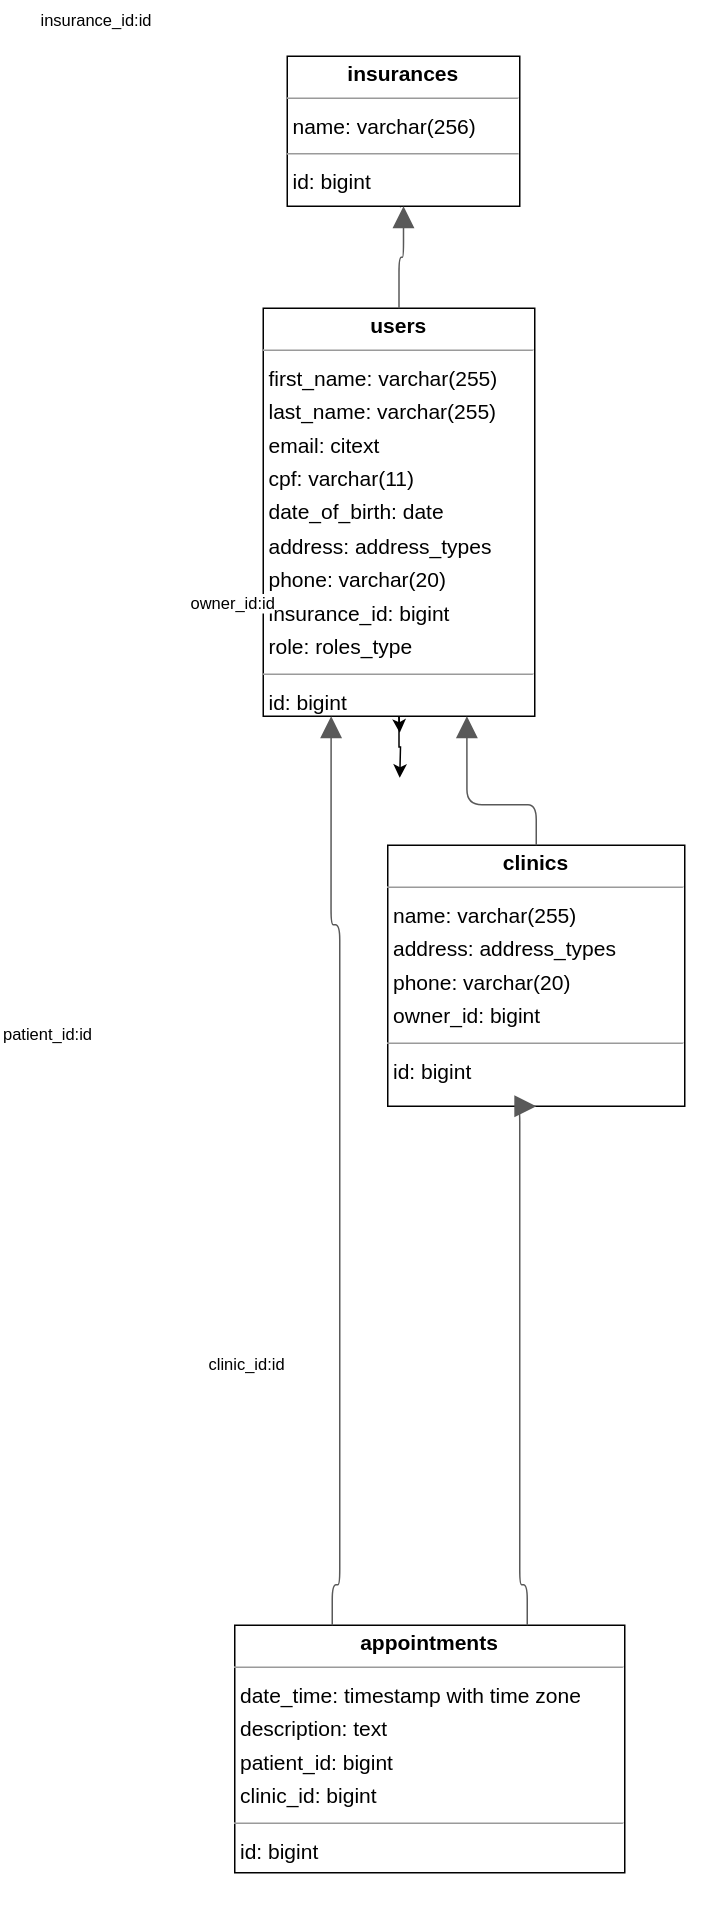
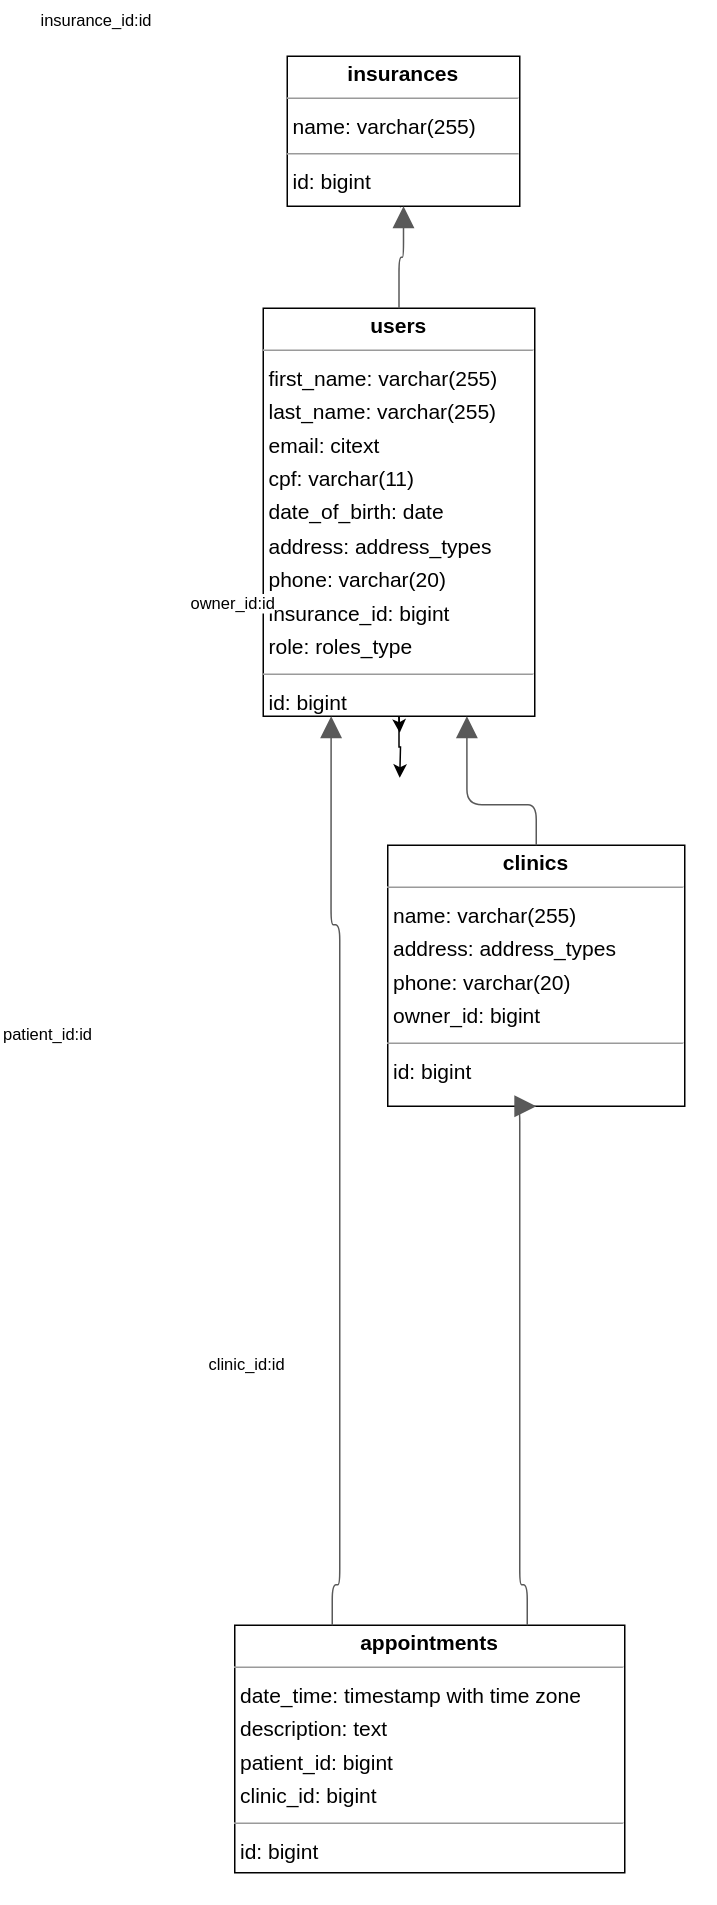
  <mxCell id="0" />
  <mxCell id="1" parent="0" />
  <mxCell id="2" value="&lt;p style=&quot;margin:0px;margin-top:4px;text-align:center;&quot;&gt;&lt;b&gt;appointments&lt;/b&gt;&lt;/p&gt;&lt;hr size=&quot;1&quot;/&gt;&lt;p style=&quot;margin:0 0 0 4px;line-height:1.6;&quot;&gt; date_time: timestamp with time zone&lt;br/&gt; description: text&lt;br/&gt; patient_id: bigint&lt;br/&gt; clinic_id: bigint&lt;/p&gt;&lt;hr size=&quot;1&quot;/&gt;&lt;p style=&quot;margin:0 0 0 4px;line-height:1.6;&quot;&gt; id: bigint&lt;/p&gt;" style="verticalAlign=top;align=left;overflow=fill;fontSize=14;fontFamily=Helvetica;html=1;rounded=0;shadow=0;comic=0;labelBackgroundColor=none;strokeWidth=1;" parent="1" vertex="1"><mxGeometry x="20" y="1066" width="260" height="165" as="geometry" /></mxCell>
  <mxCell id="3" value="&lt;p style=&quot;margin:0px;margin-top:4px;text-align:center;&quot;&gt;&lt;b&gt;clinics&lt;/b&gt;&lt;/p&gt;&lt;hr size=&quot;1&quot;/&gt;&lt;p style=&quot;margin:0 0 0 4px;line-height:1.6;&quot;&gt; name: varchar(255)&lt;br/&gt; address: address_types&lt;br/&gt; phone: varchar(20)&lt;br/&gt; owner_id: bigint&lt;/p&gt;&lt;hr size=&quot;1&quot;/&gt;&lt;p style=&quot;margin:0 0 0 4px;line-height:1.6;&quot;&gt; id: bigint&lt;/p&gt;" style="verticalAlign=top;align=left;overflow=fill;fontSize=14;fontFamily=Helvetica;html=1;rounded=0;shadow=0;comic=0;labelBackgroundColor=none;strokeWidth=1;" parent="1" vertex="1"><mxGeometry x="122" y="546" width="198" height="174" as="geometry" /></mxCell>
  <mxCell id="4" style="edgeStyle=orthogonalEdgeStyle;rounded=0;orthogonalLoop=1;jettySize=auto;html=1;exitX=0.5;exitY=1;exitDx=0;exitDy=0;" parent="1" source="5" edge="1"><mxGeometry relative="1" as="geometry"><mxPoint x="130.333" y="121" as="targetPoint" /></mxGeometry></mxCell>
- <mxCell id="5" value="&lt;p style=&quot;margin:0px;margin-top:4px;text-align:center;&quot;&gt;&lt;b&gt;insurances&lt;/b&gt;&lt;/p&gt;&lt;hr size=&quot;1&quot;/&gt;&lt;p style=&quot;margin:0 0 0 4px;line-height:1.6;&quot;&gt; name: varchar(256)&lt;/p&gt;&lt;hr size=&quot;1&quot;/&gt;&lt;p style=&quot;margin:0 0 0 4px;line-height:1.6;&quot;&gt; id: bigint&lt;/p&gt;" style="verticalAlign=top;align=left;overflow=fill;fontSize=14;fontFamily=Helvetica;html=1;rounded=0;shadow=0;comic=0;labelBackgroundColor=none;strokeWidth=1;" parent="1" vertex="1"><mxGeometry x="55" y="20" width="155" height="100" as="geometry" /></mxCell>
+ <mxCell id="5" value="&lt;p style=&quot;margin:0px;margin-top:4px;text-align:center;&quot;&gt;&lt;b&gt;insurances&lt;/b&gt;&lt;/p&gt;&lt;hr size=&quot;1&quot;/&gt;&lt;p style=&quot;margin:0 0 0 4px;line-height:1.6;&quot;&gt; name: varchar(255)&lt;/p&gt;&lt;hr size=&quot;1&quot;/&gt;&lt;p style=&quot;margin:0 0 0 4px;line-height:1.6;&quot;&gt; id: bigint&lt;/p&gt;" style="verticalAlign=top;align=left;overflow=fill;fontSize=14;fontFamily=Helvetica;html=1;rounded=0;shadow=0;comic=0;labelBackgroundColor=none;strokeWidth=1;" parent="1" vertex="1"><mxGeometry x="55" y="20" width="155" height="100" as="geometry" /></mxCell>
  <mxCell id="6" style="edgeStyle=orthogonalEdgeStyle;rounded=0;orthogonalLoop=1;jettySize=auto;html=1;exitX=0.5;exitY=1;exitDx=0;exitDy=0;" parent="1" source="8" edge="1"><mxGeometry relative="1" as="geometry"><mxPoint x="130" y="471" as="targetPoint" /></mxGeometry></mxCell>
  <mxCell id="7" style="edgeStyle=orthogonalEdgeStyle;rounded=0;orthogonalLoop=1;jettySize=auto;html=1;" parent="1" source="8" edge="1"><mxGeometry relative="1" as="geometry"><mxPoint x="130" y="501" as="targetPoint" /></mxGeometry></mxCell>
  <mxCell id="8" value="&lt;p style=&quot;margin:0px;margin-top:4px;text-align:center;&quot;&gt;&lt;b&gt;users&lt;/b&gt;&lt;/p&gt;&lt;hr size=&quot;1&quot;/&gt;&lt;p style=&quot;margin:0 0 0 4px;line-height:1.6;&quot;&gt; first_name: varchar(255)&lt;br/&gt; last_name: varchar(255)&lt;br/&gt; email: citext&lt;br/&gt; cpf: varchar(11)&lt;br/&gt; date_of_birth: date&lt;br/&gt; address: address_types&lt;br/&gt; phone: varchar(20)&lt;br/&gt; insurance_id: bigint&lt;br/&gt; role: roles_type&lt;/p&gt;&lt;hr size=&quot;1&quot;/&gt;&lt;p style=&quot;margin:0 0 0 4px;line-height:1.6;&quot;&gt; id: bigint&lt;/p&gt;" style="verticalAlign=top;align=left;overflow=fill;fontSize=14;fontFamily=Helvetica;html=1;rounded=0;shadow=0;comic=0;labelBackgroundColor=none;strokeWidth=1;" parent="1" vertex="1"><mxGeometry x="39" y="188" width="181" height="272" as="geometry" /></mxCell>
  <mxCell id="9" value="" style="html=1;rounded=1;edgeStyle=orthogonalEdgeStyle;dashed=0;startArrow=none;endArrow=block;endSize=12;strokeColor=#595959;exitX=0.750;exitY=0.000;exitDx=0;exitDy=0;entryX=0.500;entryY=1.000;entryDx=0;entryDy=0;" parent="1" source="2" target="3" edge="1"><mxGeometry width="50" height="50" relative="1" as="geometry"><Array as="points"><mxPoint x="215" y="1039" /><mxPoint x="210" y="1039" /></Array></mxGeometry></mxCell>
  <mxCell id="10" value="clinic_id:id" style="edgeLabel;resizable=0;html=1;align=left;verticalAlign=top;strokeColor=default;" parent="9" vertex="1" connectable="0"><mxGeometry x="1" y="879" as="geometry" /></mxCell>
  <mxCell id="11" value="" style="html=1;rounded=1;edgeStyle=orthogonalEdgeStyle;dashed=0;startArrow=none;endArrow=block;endSize=12;strokeColor=#595959;exitX=0.250;exitY=0.000;exitDx=0;exitDy=0;entryX=0.250;entryY=1.000;entryDx=0;entryDy=0;" parent="1" source="2" target="8" edge="1"><mxGeometry width="50" height="50" relative="1" as="geometry"><Array as="points"><mxPoint x="85" y="1039" /><mxPoint x="90" y="1039" /><mxPoint x="90" y="599" /><mxPoint x="85" y="599" /></Array></mxGeometry></mxCell>
  <mxCell id="12" value="patient_id:id" style="edgeLabel;resizable=0;html=1;align=left;verticalAlign=top;strokeColor=default;" parent="11" vertex="1" connectable="0"><mxGeometry x="-136" y="659" as="geometry" /></mxCell>
  <mxCell id="13" value="" style="html=1;rounded=1;edgeStyle=orthogonalEdgeStyle;dashed=0;startArrow=none;endArrow=block;endSize=12;strokeColor=#595959;exitX=0.500;exitY=0.000;exitDx=0;exitDy=0;entryX=0.750;entryY=1.000;entryDx=0;entryDy=0;" parent="1" source="3" target="8" edge="1"><mxGeometry width="50" height="50" relative="1" as="geometry"><Array as="points"><mxPoint x="210" y="519" /><mxPoint x="176" y="519" /></Array></mxGeometry></mxCell>
  <mxCell id="14" value="owner_id:id" style="edgeLabel;resizable=0;html=1;align=left;verticalAlign=top;strokeColor=default;" parent="13" vertex="1" connectable="0"><mxGeometry x="-11" y="372" as="geometry" /></mxCell>
  <mxCell id="15" value="" style="html=1;rounded=1;edgeStyle=orthogonalEdgeStyle;dashed=0;startArrow=none;endArrow=block;endSize=12;strokeColor=#595959;exitX=0.500;exitY=0.000;exitDx=0;exitDy=0;entryX=0.500;entryY=1.001;entryDx=0;entryDy=0;" parent="1" source="8" target="5" edge="1"><mxGeometry width="50" height="50" relative="1" as="geometry"><Array as="points" /></mxGeometry></mxCell>
  <mxCell id="16" value="insurance_id:id" style="edgeLabel;resizable=0;html=1;align=left;verticalAlign=top;strokeColor=default;" parent="15" vertex="1" connectable="0"><mxGeometry x="-111" y="-17" as="geometry" /></mxCell>
